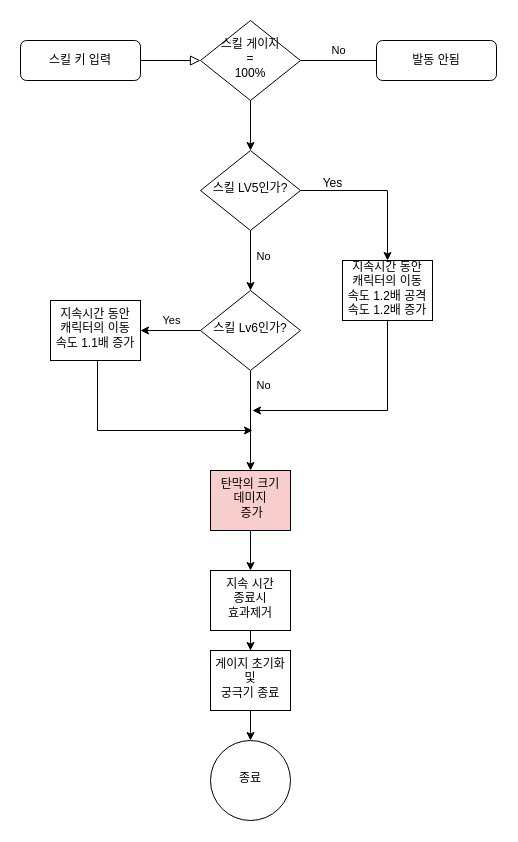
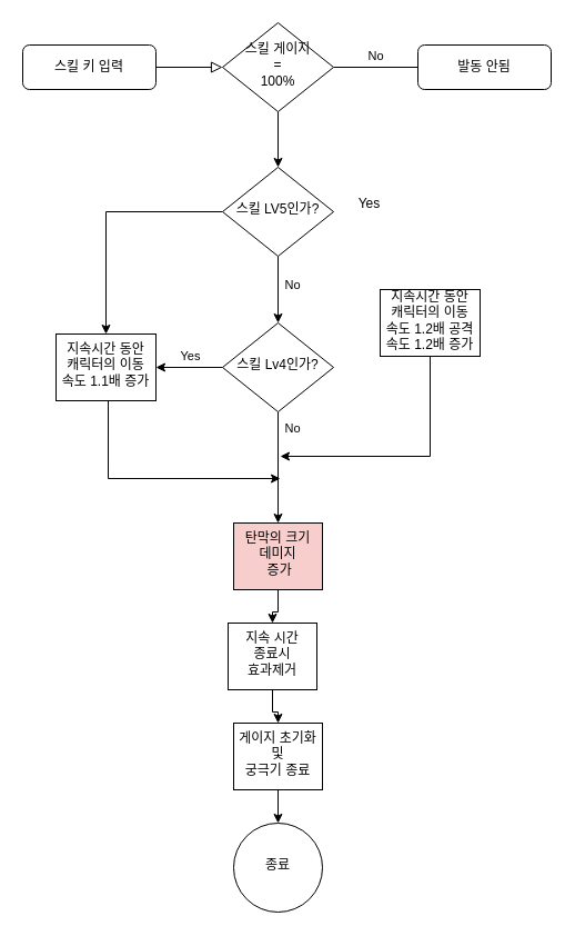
  <mxCell id="0" />
  <mxCell id="1" parent="0" />
  <mxCell id="2" value="" style="rounded=0;html=1;jettySize=auto;orthogonalLoop=1;fontSize=11;endArrow=block;endFill=0;endSize=8;strokeWidth=1;shadow=0;labelBackgroundColor=none;edgeStyle=orthogonalEdgeStyle;" parent="1" source="3" target="6" edge="1"><mxGeometry relative="1" as="geometry" /></mxCell>
  <mxCell id="3" value="스킬 키 입력" style="rounded=1;whiteSpace=wrap;html=1;fontSize=12;glass=0;strokeWidth=1;shadow=0;" parent="1" vertex="1"><mxGeometry x="20" y="40" width="120" height="40" as="geometry" /></mxCell>
  <mxCell id="4" value="No" style="edgeStyle=orthogonalEdgeStyle;rounded=0;html=1;jettySize=auto;orthogonalLoop=1;fontSize=11;endArrow=none;endFill=0;endSize=8;strokeWidth=1;shadow=0;labelBackgroundColor=none;" parent="1" source="6" target="7" edge="1"><mxGeometry y="10" relative="1" as="geometry"><mxPoint as="offset" /></mxGeometry></mxCell>
  <mxCell id="5" value="" style="edgeStyle=orthogonalEdgeStyle;rounded=0;orthogonalLoop=1;jettySize=auto;html=1;" parent="1" source="6" target="11" edge="1"><mxGeometry relative="1" as="geometry" /></mxCell>
  <mxCell id="6" value="스킬 게이지&lt;div&gt;=&lt;/div&gt;&lt;div&gt;100%&lt;/div&gt;" style="rhombus;whiteSpace=wrap;html=1;shadow=0;fontFamily=Helvetica;fontSize=12;align=center;strokeWidth=1;spacing=6;spacingTop=-4;" parent="1" vertex="1"><mxGeometry x="200" y="20" width="100" height="80" as="geometry" /></mxCell>
  <mxCell id="7" value="발동 안됨" style="rounded=1;whiteSpace=wrap;html=1;fontSize=12;glass=0;strokeWidth=1;shadow=0;" parent="1" vertex="1"><mxGeometry x="376" y="40" width="120" height="40" as="geometry" /></mxCell>
  <mxCell id="8" value="" style="edgeStyle=orthogonalEdgeStyle;rounded=0;orthogonalLoop=1;jettySize=auto;html=1;" parent="1" source="11" target="15" edge="1"><mxGeometry relative="1" as="geometry" /></mxCell>
  <mxCell id="9" value="No" style="edgeLabel;html=1;align=center;verticalAlign=middle;resizable=0;points=[];" parent="8" vertex="1" connectable="0"><mxGeometry x="-0.192" relative="1" as="geometry"><mxPoint x="12" y="1" as="offset" /></mxGeometry></mxCell>
- <mxCell id="10" value="" style="edgeStyle=orthogonalEdgeStyle;rounded=0;orthogonalLoop=1;jettySize=auto;html=1;entryX=0.5;entryY=0;entryDx=0;entryDy=0;" parent="1" source="11" target="17" edge="1"><mxGeometry relative="1" as="geometry" /></mxCell>
+ <mxCell id="10" value="" style="edgeStyle=orthogonalEdgeStyle;rounded=0;orthogonalLoop=1;jettySize=auto;html=1;" parent="1" source="11" target="19" edge="1"><mxGeometry relative="1" as="geometry" /></mxCell>
  <mxCell id="11" value="스킬 LV5인가?" style="rhombus;whiteSpace=wrap;html=1;shadow=0;fontFamily=Helvetica;fontSize=12;align=center;strokeWidth=1;spacing=6;spacingTop=-4;" parent="1" vertex="1"><mxGeometry x="200" y="150" width="100" height="80" as="geometry" /></mxCell>
  <mxCell id="12" value="Yes" style="edgeStyle=orthogonalEdgeStyle;rounded=0;orthogonalLoop=1;jettySize=auto;html=1;" parent="1" source="15" target="19" edge="1"><mxGeometry x="-0.035" y="-10" relative="1" as="geometry"><mxPoint as="offset" /></mxGeometry></mxCell>
  <mxCell id="13" value="" style="edgeStyle=orthogonalEdgeStyle;rounded=0;orthogonalLoop=1;jettySize=auto;html=1;" parent="1" source="15" target="21" edge="1"><mxGeometry relative="1" as="geometry" /></mxCell>
  <mxCell id="14" value="No" style="edgeLabel;html=1;align=center;verticalAlign=middle;resizable=0;points=[];" parent="13" vertex="1" connectable="0"><mxGeometry x="-0.726" y="2" relative="1" as="geometry"><mxPoint x="10" as="offset" /></mxGeometry></mxCell>
- <mxCell id="15" value="스킬 Lv6인가?" style="rhombus;whiteSpace=wrap;html=1;shadow=0;fontFamily=Helvetica;fontSize=12;align=center;strokeWidth=1;spacing=6;spacingTop=-4;" parent="1" vertex="1"><mxGeometry x="200" y="290" width="100" height="80" as="geometry" /></mxCell>
+ <mxCell id="15" value="스킬 Lv4인가?" style="rhombus;whiteSpace=wrap;html=1;shadow=0;fontFamily=Helvetica;fontSize=12;align=center;strokeWidth=1;spacing=6;spacingTop=-4;" parent="1" vertex="1"><mxGeometry x="200" y="290" width="100" height="80" as="geometry" /></mxCell>
  <mxCell id="16" value="" style="edgeStyle=orthogonalEdgeStyle;rounded=0;orthogonalLoop=1;jettySize=auto;html=1;" parent="1" source="17" edge="1"><mxGeometry relative="1" as="geometry"><mxPoint x="387.029" y="280" as="sourcePoint" /><mxPoint x="252" y="410" as="targetPoint" /><Array as="points"><mxPoint x="387" y="410" /></Array></mxGeometry></mxCell>
  <mxCell id="17" value="지속시간 동안 캐릭터의 이동속도 1.2배 공격속도 1.2배 증가" style="whiteSpace=wrap;html=1;shadow=0;strokeWidth=1;spacing=6;spacingTop=-4;" parent="1" vertex="1"><mxGeometry x="342" y="260" width="90" height="60" as="geometry" /></mxCell>
  <mxCell id="18" value="" style="edgeStyle=orthogonalEdgeStyle;rounded=0;orthogonalLoop=1;jettySize=auto;html=1;" parent="1" edge="1"><mxGeometry relative="1" as="geometry"><mxPoint x="97.029" y="350" as="sourcePoint" /><mxPoint x="252" y="430" as="targetPoint" /><Array as="points"><mxPoint x="97" y="430" /></Array></mxGeometry></mxCell>
  <mxCell id="19" value="지속시간 동안 캐릭터의 이동속도 1.1배 증가" style="whiteSpace=wrap;html=1;shadow=0;strokeWidth=1;spacing=6;spacingTop=-4;" parent="1" vertex="1"><mxGeometry x="50" y="300" width="90" height="60" as="geometry" /></mxCell>
  <mxCell id="20" value="" style="edgeStyle=orthogonalEdgeStyle;rounded=0;orthogonalLoop=1;jettySize=auto;html=1;" parent="1" source="21" target="24" edge="1"><mxGeometry relative="1" as="geometry" /></mxCell>
  <mxCell id="21" value="탄막의 크기&lt;div&gt;데미지&lt;/div&gt;&lt;div&gt;&amp;nbsp;증가&lt;/div&gt;" style="whiteSpace=wrap;html=1;shadow=0;strokeWidth=1;spacing=6;spacingTop=-4;fillColor=#f8cecc;" parent="1" vertex="1"><mxGeometry x="210" y="470" width="80" height="60" as="geometry" /></mxCell>
  <mxCell id="22" value="Yes" style="text;html=1;align=center;verticalAlign=middle;resizable=0;points=[];autosize=1;strokeColor=none;fillColor=none;" parent="1" vertex="1"><mxGeometry x="312" y="168" width="40" height="30" as="geometry" /></mxCell>
  <mxCell id="23" value="" style="edgeStyle=orthogonalEdgeStyle;rounded=0;orthogonalLoop=1;jettySize=auto;html=1;" parent="1" source="24" target="27" edge="1"><mxGeometry relative="1" as="geometry" /></mxCell>
- <mxCell id="24" value="지속 시간&lt;div&gt;&amp;nbsp;종료시&amp;nbsp;&lt;/div&gt;&lt;div&gt;효과제거&lt;/div&gt;" style="whiteSpace=wrap;html=1;shadow=0;strokeWidth=1;spacing=6;spacingTop=-4;" parent="1" vertex="1"><mxGeometry x="210" y="570" width="80" height="60" as="geometry" /></mxCell>
+ <mxCell id="24" value="지속 시간&lt;div&gt;&amp;nbsp;종료시&amp;nbsp;&lt;/div&gt;&lt;div&gt;효과제거&lt;/div&gt;" style="whiteSpace=wrap;html=1;shadow=0;strokeWidth=1;spacing=6;spacingTop=-4;" parent="1" vertex="1"><mxGeometry x="205" y="560" width="80" height="60" as="geometry" /></mxCell>
  <mxCell id="25" value="종료" style="ellipse;whiteSpace=wrap;html=1;shadow=0;strokeWidth=1;spacing=6;spacingTop=-4;" parent="1" vertex="1"><mxGeometry x="210" y="740" width="80" height="80" as="geometry" /></mxCell>
  <mxCell id="26" value="" style="edgeStyle=orthogonalEdgeStyle;rounded=0;orthogonalLoop=1;jettySize=auto;html=1;" parent="1" source="27" target="25" edge="1"><mxGeometry relative="1" as="geometry" /></mxCell>
  <mxCell id="27" value="게이지 초기화&lt;br&gt;&lt;div&gt;및&lt;/div&gt;&lt;div&gt;궁극기 종료&lt;/div&gt;" style="whiteSpace=wrap;html=1;shadow=0;strokeWidth=1;spacing=6;spacingTop=-4;" parent="1" vertex="1"><mxGeometry x="210" y="650" width="80" height="60" as="geometry" /></mxCell>
